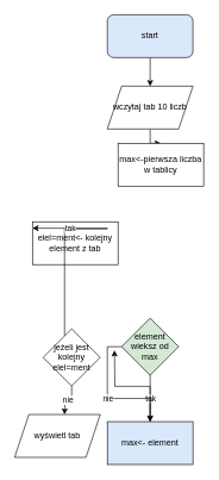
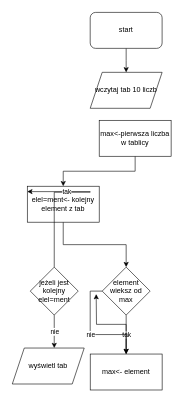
  <mxCell id="0" />
  <mxCell id="1" parent="0" />
  <mxCell id="2" style="edgeStyle=orthogonalEdgeStyle;rounded=0;orthogonalLoop=1;jettySize=auto;html=1;" edge="1" parent="1" source="3"><mxGeometry relative="1" as="geometry"><mxPoint x="210" y="120" as="targetPoint" /></mxGeometry></mxCell>
- <mxCell id="3" value="start" style="rounded=1;whiteSpace=wrap;html=1;fillColor=#dae8fc;" vertex="1" parent="1"><mxGeometry x="150" y="20" width="120" height="60" as="geometry" /></mxCell>
- <mxCell id="4" style="edgeStyle=orthogonalEdgeStyle;rounded=0;orthogonalLoop=1;jettySize=auto;html=1;exitX=0.5;exitY=1;exitDx=0;exitDy=0;" edge="1" parent="1" source="5" target="7"><mxGeometry relative="1" as="geometry"><mxPoint x="210" y="230" as="targetPoint" /></mxGeometry></mxCell>
+ <mxCell id="3" value="start" style="rounded=1;whiteSpace=wrap;html=1;" vertex="1" parent="1"><mxGeometry x="150" y="20" width="120" height="60" as="geometry" /></mxCell>
  <mxCell id="5" value="wczytaj tab 10 liczb" style="shape=parallelogram;perimeter=parallelogramPerimeter;whiteSpace=wrap;html=1;fixedSize=1;" vertex="1" parent="1"><mxGeometry x="150" y="120" width="120" height="60" as="geometry" /></mxCell>
+ <mxCell id="6" style="edgeStyle=orthogonalEdgeStyle;rounded=0;orthogonalLoop=1;jettySize=auto;html=1;exitX=0.5;exitY=1;exitDx=0;exitDy=0;" edge="1" parent="1" source="7" target="9"><mxGeometry relative="1" as="geometry"><mxPoint x="210" y="300" as="targetPoint" /></mxGeometry></mxCell>
  <mxCell id="7" value="max&amp;lt;-pierwsza liczba w tablicy" style="rounded=0;whiteSpace=wrap;html=1;" vertex="1" parent="1"><mxGeometry x="165" y="200" width="120" height="60" as="geometry" /></mxCell>
+ <mxCell id="8" style="edgeStyle=orthogonalEdgeStyle;rounded=0;orthogonalLoop=1;jettySize=auto;html=1;exitX=0.5;exitY=1;exitDx=0;exitDy=0;" edge="1" parent="1" source="9" target="12"><mxGeometry relative="1" as="geometry"><mxPoint x="210" y="420" as="targetPoint" /></mxGeometry></mxCell>
  <mxCell id="9" value="elel=ment&amp;lt;- kolejny element z tab" style="rounded=0;whiteSpace=wrap;html=1;" vertex="1" parent="1"><mxGeometry x="45" y="310" width="120" height="60" as="geometry" /></mxCell>
  <mxCell id="10" value="tak" style="edgeStyle=orthogonalEdgeStyle;rounded=0;orthogonalLoop=1;jettySize=auto;html=1;" edge="1" parent="1" source="12"><mxGeometry relative="1" as="geometry"><mxPoint x="210" y="590" as="targetPoint" /></mxGeometry></mxCell>
  <mxCell id="11" value="nie" style="edgeStyle=orthogonalEdgeStyle;rounded=0;orthogonalLoop=1;jettySize=auto;html=1;exitX=0;exitY=0.5;exitDx=0;exitDy=0;" edge="1" parent="1" source="12" target="14"><mxGeometry relative="1" as="geometry"><mxPoint x="90" y="485" as="targetPoint" /></mxGeometry></mxCell>
- <mxCell id="12" value="element wieksz od max" style="rhombus;whiteSpace=wrap;html=1;fillColor=#d5e8d4;" vertex="1" parent="1"><mxGeometry x="170" y="445" width="80" height="80" as="geometry" /></mxCell>
+ <mxCell id="12" value="element wieksz od max" style="rhombus;whiteSpace=wrap;html=1;" vertex="1" parent="1"><mxGeometry x="170" y="445" width="80" height="80" as="geometry" /></mxCell>
  <mxCell id="13" style="edgeStyle=orthogonalEdgeStyle;rounded=0;orthogonalLoop=1;jettySize=auto;html=1;" edge="1" parent="1" source="14"><mxGeometry relative="1" as="geometry"><mxPoint x="160" y="490" as="targetPoint" /></mxGeometry></mxCell>
- <mxCell id="14" value="max&amp;lt;- element" style="rounded=0;whiteSpace=wrap;html=1;fillColor=#dae8fc;" vertex="1" parent="1"><mxGeometry x="150" y="590" width="120" height="60" as="geometry" /></mxCell>
+ <mxCell id="14" value="max&amp;lt;- element" style="rounded=0;whiteSpace=wrap;html=1;" vertex="1" parent="1"><mxGeometry x="150" y="590" width="120" height="60" as="geometry" /></mxCell>
  <mxCell id="15" value="nie" style="edgeStyle=orthogonalEdgeStyle;rounded=0;orthogonalLoop=1;jettySize=auto;html=1;exitX=0.5;exitY=1;exitDx=0;exitDy=0;" edge="1" parent="1" source="17"><mxGeometry relative="1" as="geometry"><mxPoint x="90" y="580" as="targetPoint" /></mxGeometry></mxCell>
  <mxCell id="16" value="tak" style="edgeStyle=orthogonalEdgeStyle;rounded=0;orthogonalLoop=1;jettySize=auto;html=1;entryX=0;entryY=0.15;entryDx=0;entryDy=0;entryPerimeter=0;" edge="1" parent="1" source="17" target="9"><mxGeometry relative="1" as="geometry"><mxPoint x="80" y="320" as="targetPoint" /><Array as="points"><mxPoint x="90" y="320" /><mxPoint x="150" y="320" /></Array></mxGeometry></mxCell>
- <mxCell id="17" value="jeżeli jest kolejny elel=ment" style="rhombus;whiteSpace=wrap;html=1;" vertex="1" parent="1"><mxGeometry x="60" y="460" width="80" height="80" as="geometry" /></mxCell>
+ <mxCell id="17" value="jeżeli jest kolejny elel=ment" style="rhombus;whiteSpace=wrap;html=1;" vertex="1" parent="1"><mxGeometry x="50" y="445" width="80" height="80" as="geometry" /></mxCell>
  <mxCell id="18" value="wyświetl tab" style="shape=parallelogram;perimeter=parallelogramPerimeter;whiteSpace=wrap;html=1;fixedSize=1;" vertex="1" parent="1"><mxGeometry x="20" y="580" width="120" height="60" as="geometry" /></mxCell>
